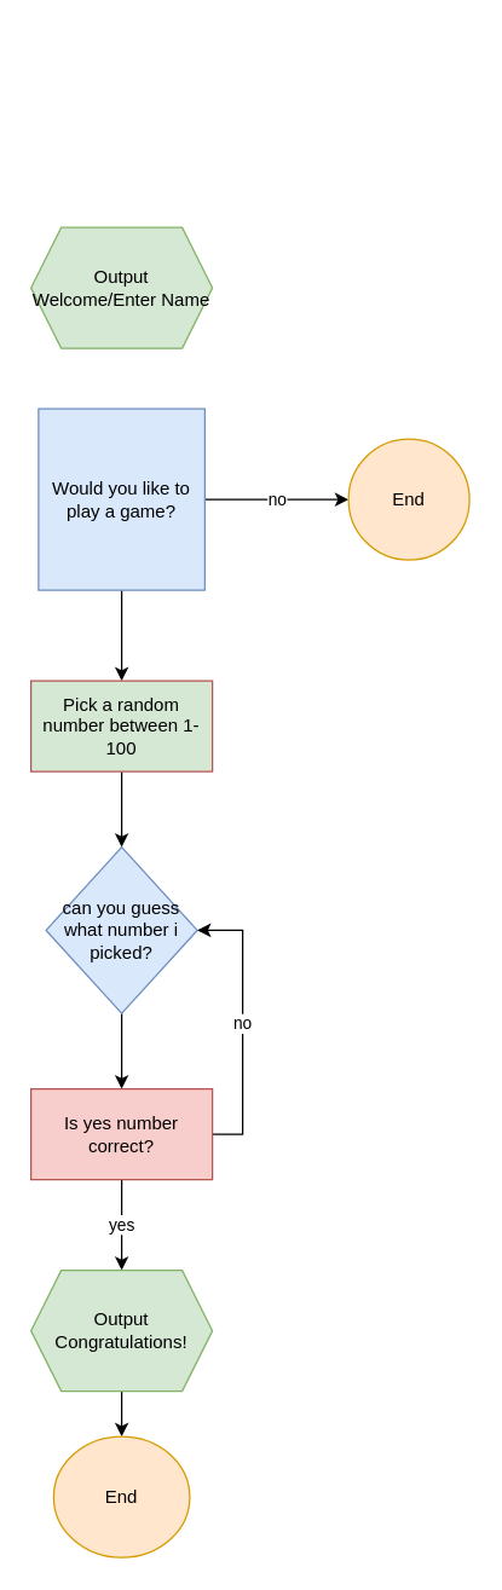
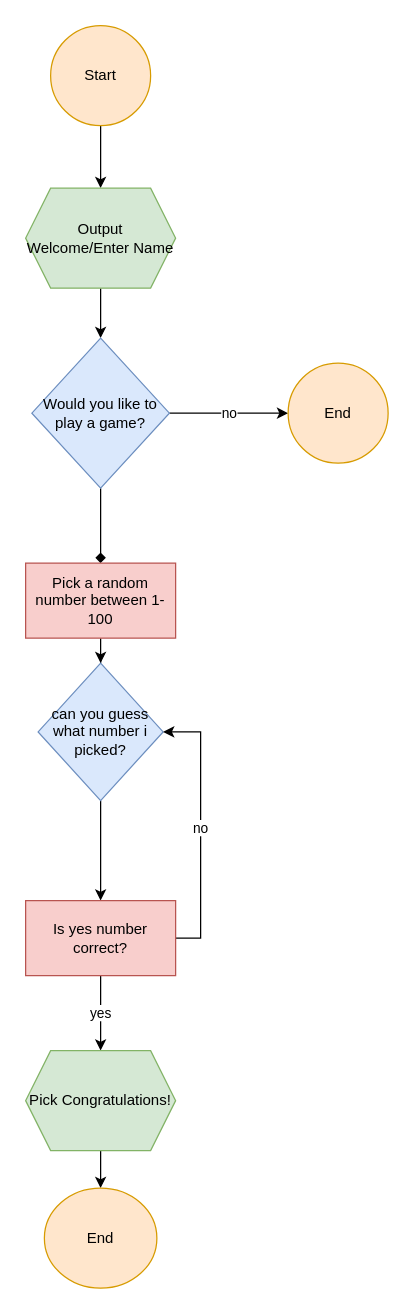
  <mxCell id="0" />
  <mxCell id="1" parent="0" />
+ <mxCell id="2" value="" style="edgeStyle=orthogonalEdgeStyle;rounded=0;orthogonalLoop=1;jettySize=auto;html=1;" edge="1" parent="1" source="3" target="5"><mxGeometry relative="1" as="geometry" /></mxCell>
+ <mxCell id="3" value="Start" style="ellipse;whiteSpace=wrap;html=1;fillColor=#ffe6cc;strokeColor=#d79b00;" vertex="1" parent="1"><mxGeometry x="40" y="20" width="80" height="80" as="geometry" /></mxCell>
+ <mxCell id="4" value="" style="edgeStyle=orthogonalEdgeStyle;rounded=0;orthogonalLoop=1;jettySize=auto;html=1;" edge="1" parent="1" source="5" target="8"><mxGeometry relative="1" as="geometry" /></mxCell>
  <mxCell id="5" value="Output Welcome/Enter Name" style="shape=hexagon;perimeter=hexagonPerimeter2;whiteSpace=wrap;html=1;fixedSize=1;fillColor=#d5e8d4;strokeColor=#82b366;" vertex="1" parent="1"><mxGeometry x="20" y="150" width="120" height="80" as="geometry" /></mxCell>
  <mxCell id="6" value="no" style="edgeStyle=orthogonalEdgeStyle;rounded=0;orthogonalLoop=1;jettySize=auto;html=1;" edge="1" parent="1" source="8" target="9"><mxGeometry relative="1" as="geometry" /></mxCell>
- <mxCell id="7" value="" style="edgeStyle=orthogonalEdgeStyle;rounded=0;orthogonalLoop=1;jettySize=auto;html=1;" edge="1" parent="1" source="8" target="11"><mxGeometry relative="1" as="geometry" /></mxCell>
- <mxCell id="8" value="Would you like to play a game?" style="whiteSpace=wrap;html=1;fillColor=#dae8fc;strokeColor=#6c8ebf;rounded=0;" vertex="1" parent="1"><mxGeometry x="25" y="270" width="110" height="120" as="geometry" /></mxCell>
+ <mxCell id="7" value="" style="edgeStyle=orthogonalEdgeStyle;rounded=0;orthogonalLoop=1;jettySize=auto;html=1;endArrow=diamond;" edge="1" parent="1" source="8" target="11"><mxGeometry relative="1" as="geometry" /></mxCell>
+ <mxCell id="8" value="Would you like to play a game?" style="rhombus;whiteSpace=wrap;html=1;fillColor=#dae8fc;strokeColor=#6c8ebf;" vertex="1" parent="1"><mxGeometry x="25" y="270" width="110" height="120" as="geometry" /></mxCell>
  <mxCell id="9" value="End" style="ellipse;whiteSpace=wrap;html=1;fillColor=#ffe6cc;strokeColor=#d79b00;" vertex="1" parent="1"><mxGeometry x="230" y="290" width="80" height="80" as="geometry" /></mxCell>
  <mxCell id="10" value="" style="edgeStyle=orthogonalEdgeStyle;rounded=0;orthogonalLoop=1;jettySize=auto;html=1;" edge="1" parent="1" source="11" target="13"><mxGeometry relative="1" as="geometry" /></mxCell>
- <mxCell id="11" value="Pick a random number between 1-100" style="rounded=0;whiteSpace=wrap;html=1;fillColor=#d5e8d4;strokeColor=#b85450;" vertex="1" parent="1"><mxGeometry x="20" y="450" width="120" height="60" as="geometry" /></mxCell>
+ <mxCell id="11" value="Pick a random number between 1-100" style="rounded=0;whiteSpace=wrap;html=1;fillColor=#f8cecc;strokeColor=#b85450;" vertex="1" parent="1"><mxGeometry x="20" y="450" width="120" height="60" as="geometry" /></mxCell>
  <mxCell id="12" value="" style="edgeStyle=orthogonalEdgeStyle;rounded=0;orthogonalLoop=1;jettySize=auto;html=1;" edge="1" parent="1" source="13" target="16"><mxGeometry relative="1" as="geometry" /></mxCell>
- <mxCell id="13" value="can you guess what number i picked?" style="rhombus;whiteSpace=wrap;html=1;fillColor=#dae8fc;strokeColor=#6c8ebf;" vertex="1" parent="1"><mxGeometry x="30" y="560" width="100" height="110" as="geometry" /></mxCell>
+ <mxCell id="13" value="can you guess what number i picked?" style="rhombus;whiteSpace=wrap;html=1;fillColor=#dae8fc;strokeColor=#6c8ebf;" vertex="1" parent="1"><mxGeometry x="30" y="530" width="100" height="110" as="geometry" /></mxCell>
  <mxCell id="14" value="no" style="edgeStyle=orthogonalEdgeStyle;rounded=0;orthogonalLoop=1;jettySize=auto;html=1;exitX=1;exitY=0.5;exitDx=0;exitDy=0;entryX=1;entryY=0.5;entryDx=0;entryDy=0;" edge="1" parent="1" source="16" target="13"><mxGeometry relative="1" as="geometry" /></mxCell>
  <mxCell id="15" value="yes" style="edgeStyle=orthogonalEdgeStyle;rounded=0;orthogonalLoop=1;jettySize=auto;html=1;" edge="1" parent="1" source="16" target="18"><mxGeometry relative="1" as="geometry" /></mxCell>
  <mxCell id="16" value="Is yes number correct?" style="rounded=0;whiteSpace=wrap;html=1;fillColor=#f8cecc;strokeColor=#b85450;" vertex="1" parent="1"><mxGeometry x="20" y="720" width="120" height="60" as="geometry" /></mxCell>
  <mxCell id="17" value="" style="edgeStyle=orthogonalEdgeStyle;rounded=0;orthogonalLoop=1;jettySize=auto;html=1;" edge="1" parent="1" source="18" target="19"><mxGeometry relative="1" as="geometry" /></mxCell>
- <mxCell id="18" value="Output Congratulations!" style="shape=hexagon;perimeter=hexagonPerimeter2;whiteSpace=wrap;html=1;fixedSize=1;fillColor=#d5e8d4;strokeColor=#82b366;" vertex="1" parent="1"><mxGeometry x="20" y="840" width="120" height="80" as="geometry" /></mxCell>
+ <mxCell id="18" value="Pick Congratulations!" style="shape=hexagon;perimeter=hexagonPerimeter2;whiteSpace=wrap;html=1;fixedSize=1;fillColor=#d5e8d4;strokeColor=#82b366;" vertex="1" parent="1"><mxGeometry x="20" y="840" width="120" height="80" as="geometry" /></mxCell>
  <mxCell id="19" value="End" style="ellipse;whiteSpace=wrap;html=1;fillColor=#ffe6cc;strokeColor=#d79b00;" vertex="1" parent="1"><mxGeometry x="35" y="950" width="90" height="80" as="geometry" /></mxCell>
